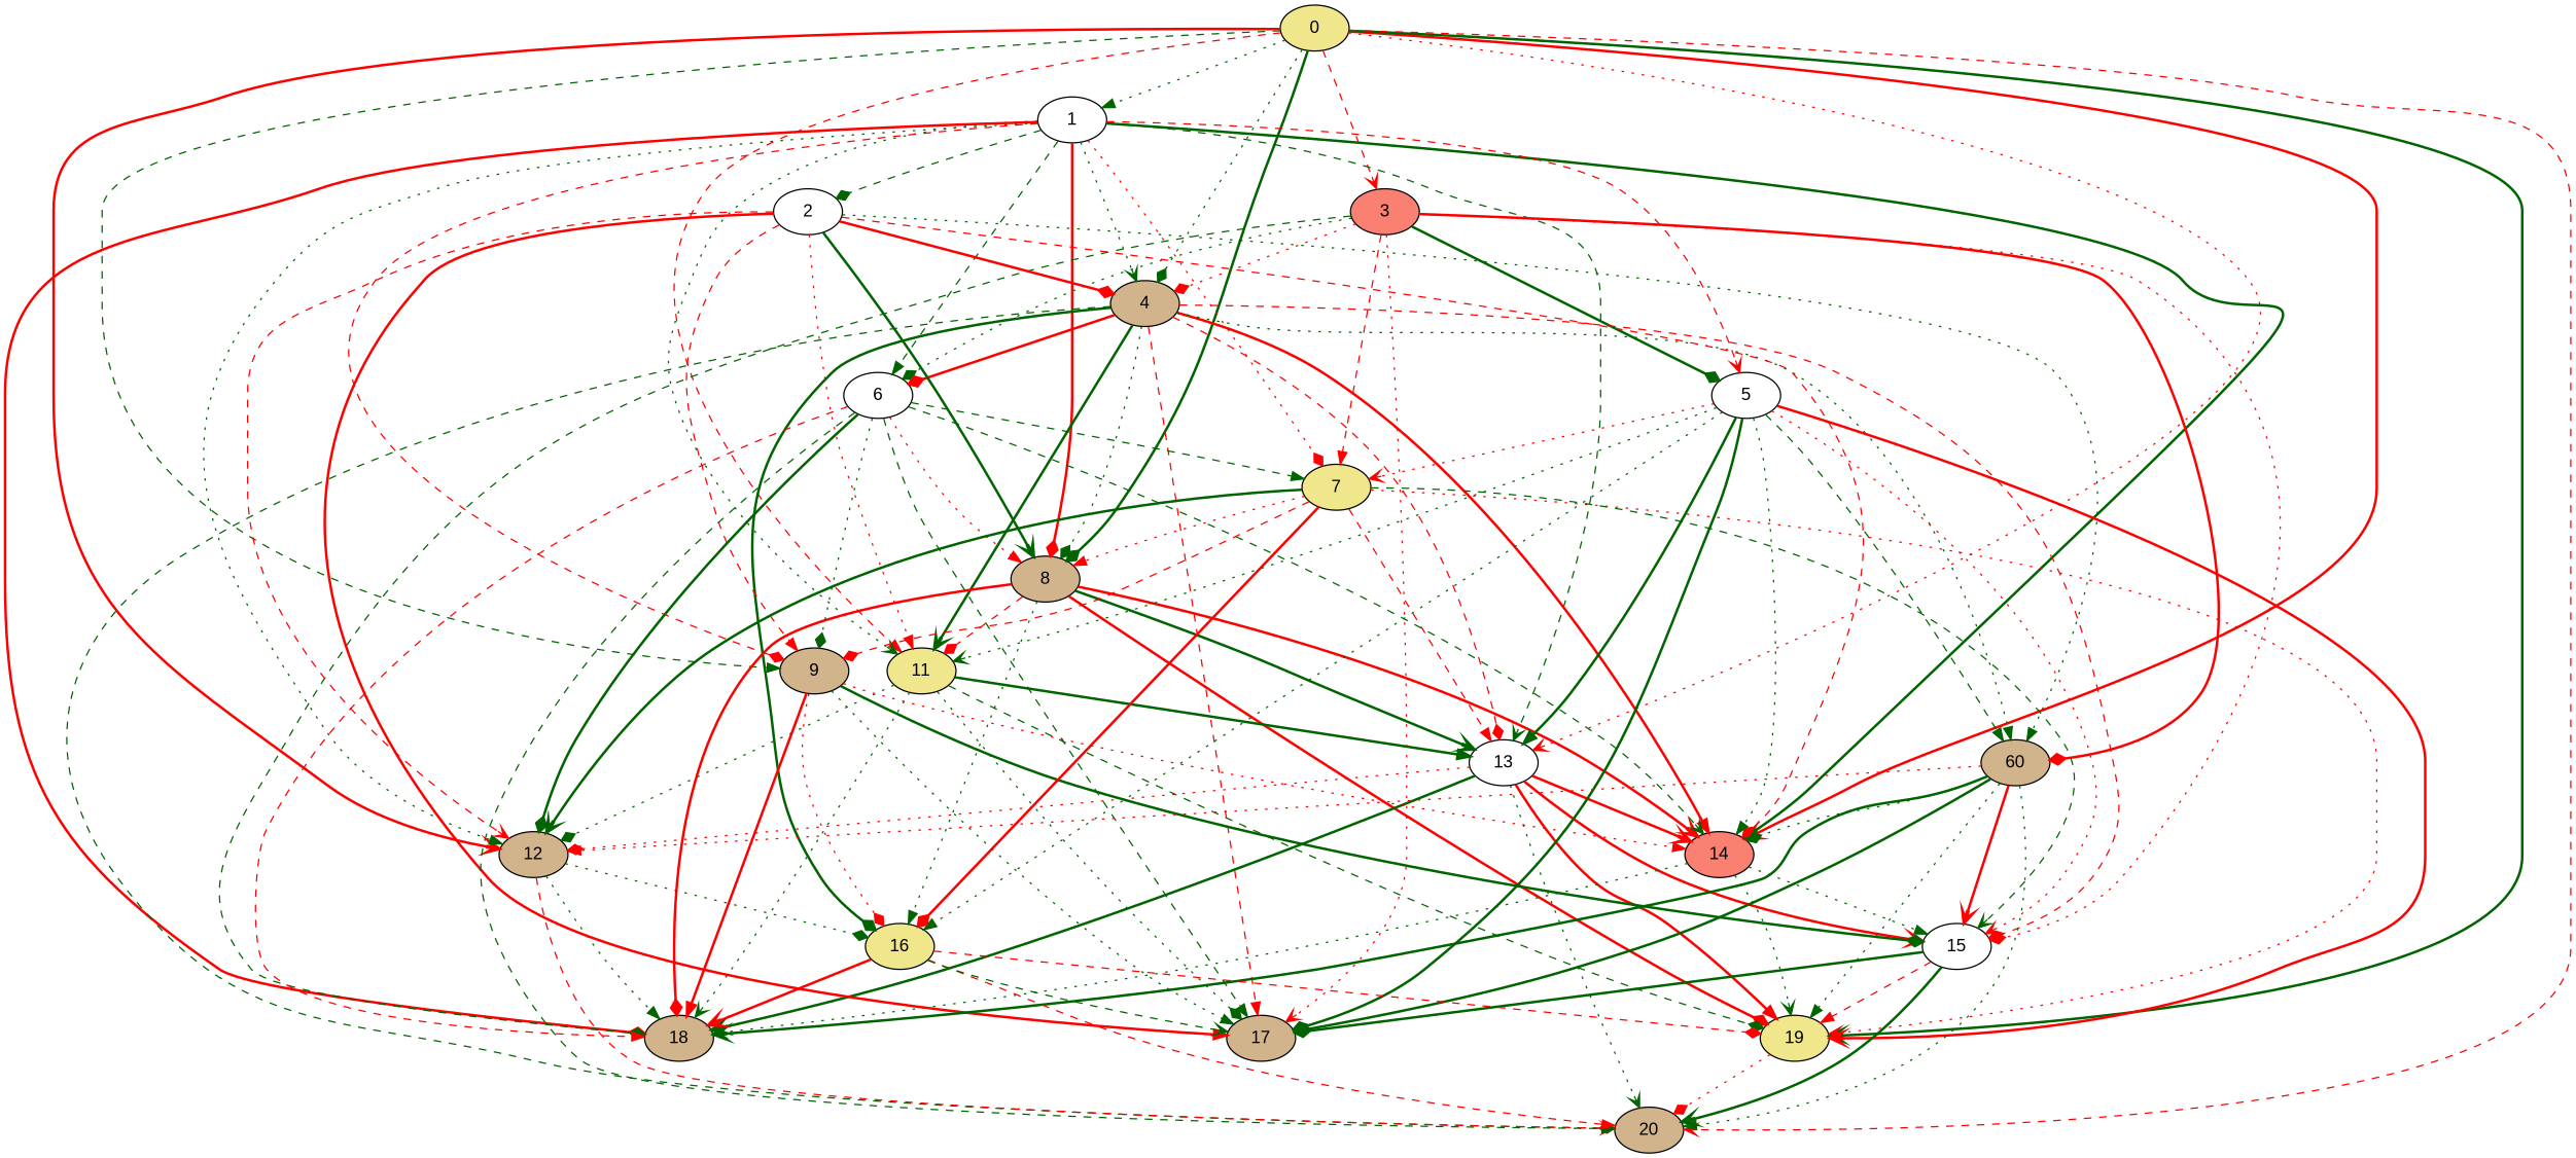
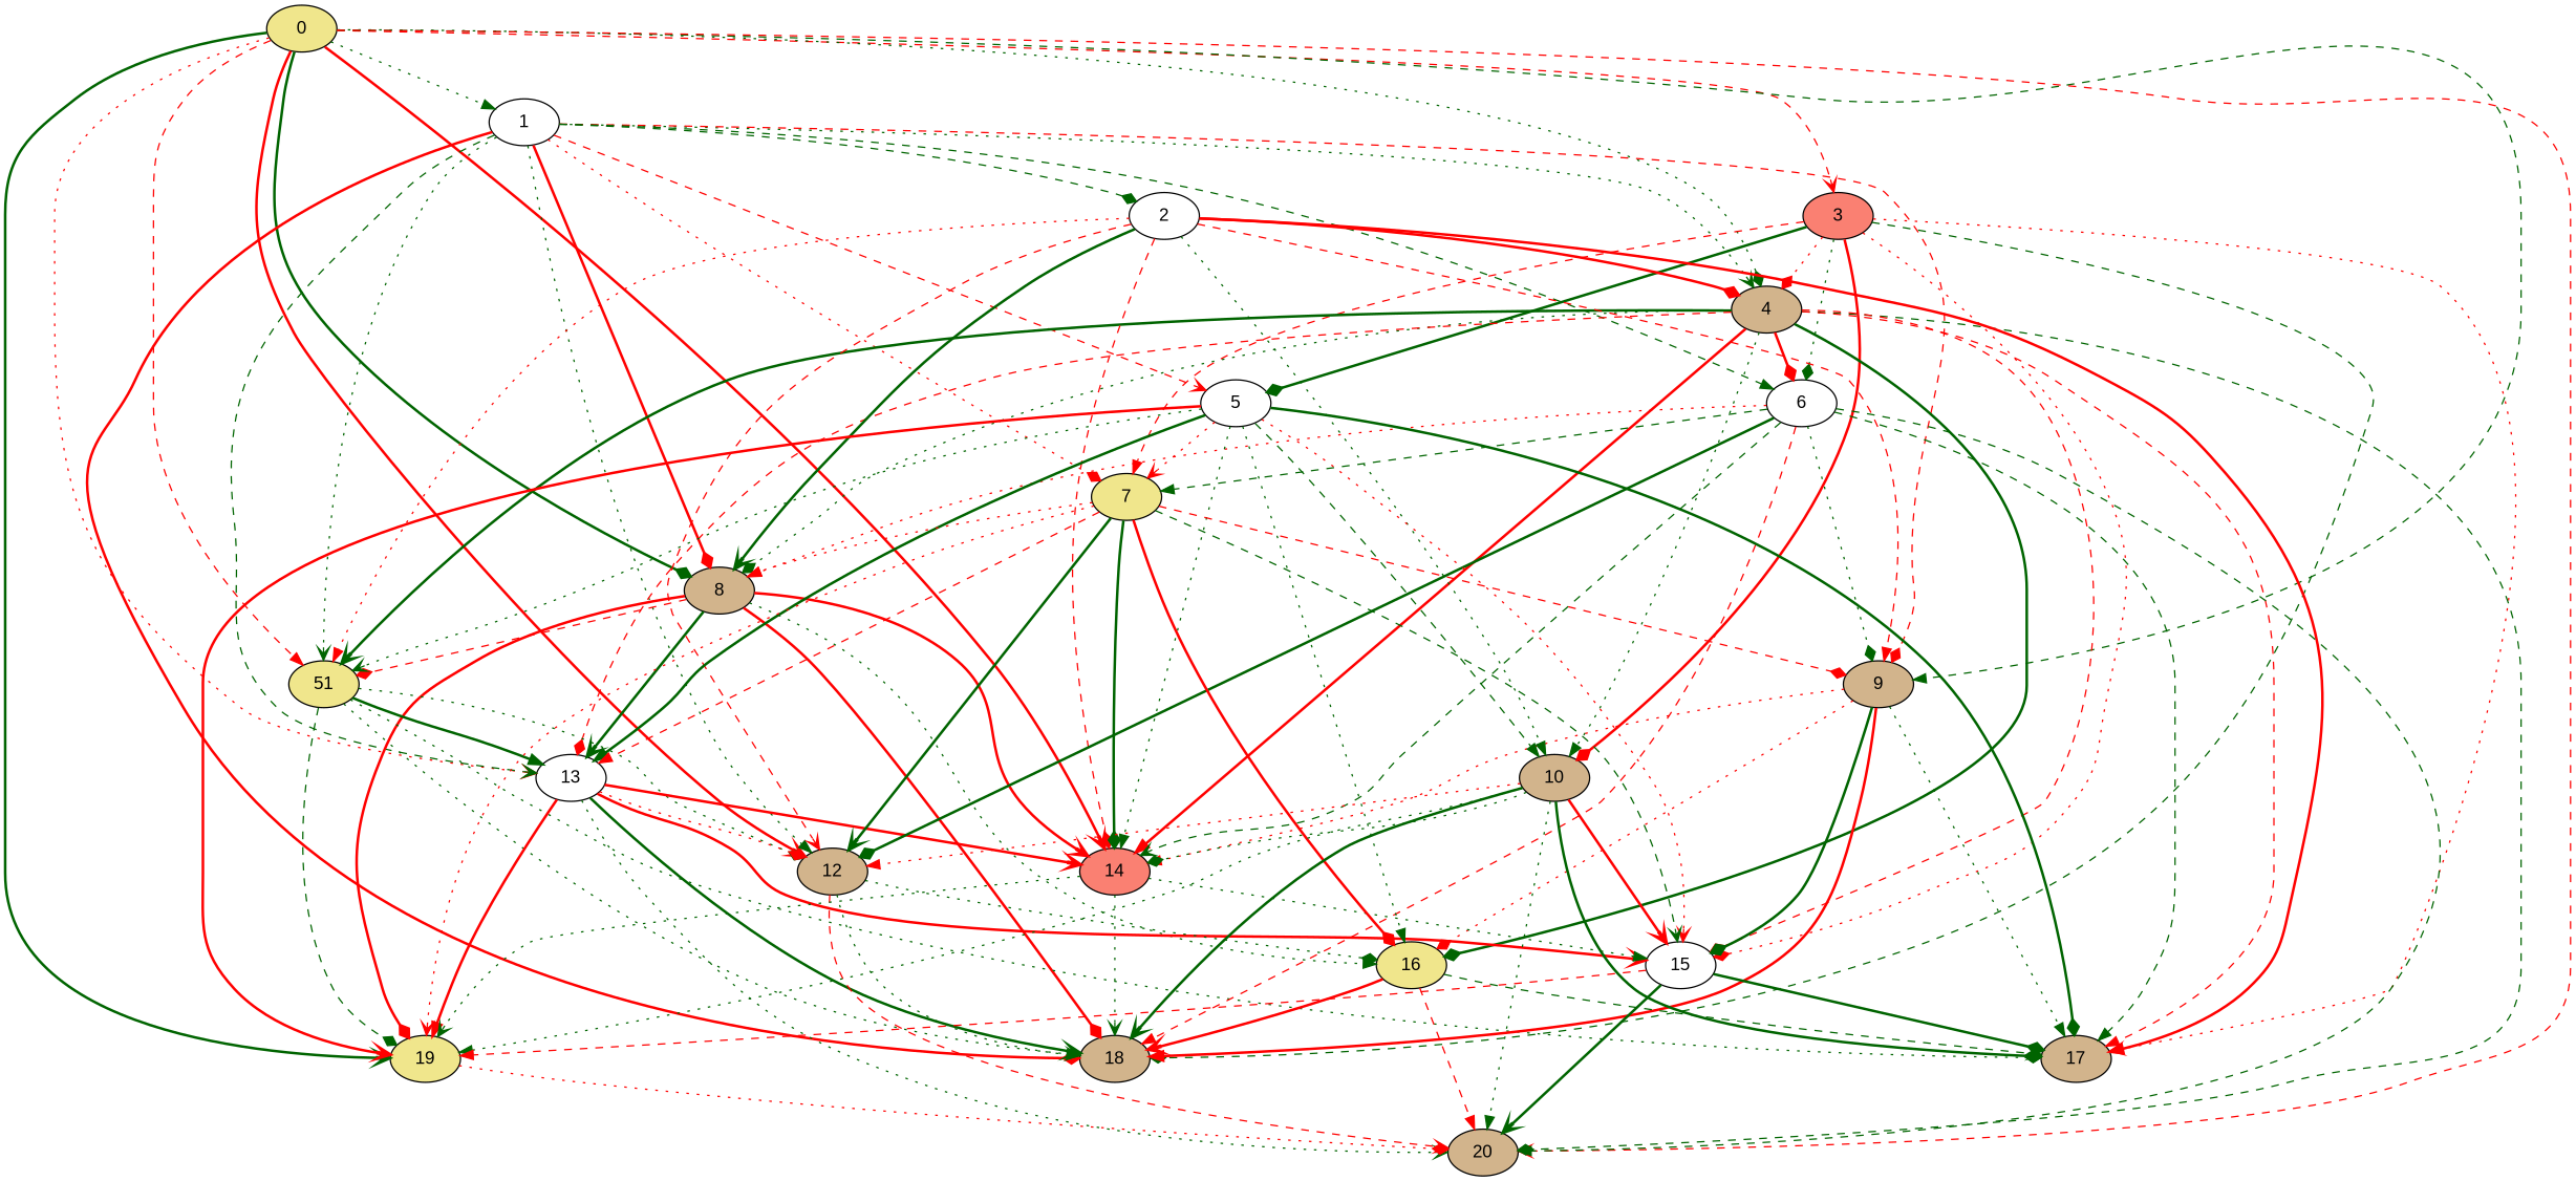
  digraph {
    fontname="Liberation Sans"
    node [Weight=5 fillcolor=tan fontname="Liberation Sans" style=filled]
    edge [Weight=14 arrowhead=diamond color=darkgreen fontname="Liberation Sans" style=dotted]
    0 [Weight=4 fillcolor=khaki]
    1 [fillcolor=white]
    3 [fillcolor=salmon]
    4 [Weight=10]
    8 [Weight=9]
-   11 [Weight=6 fillcolor=khaki]
+   11 [Weight=6 fillcolor=khaki label=51]
    13 [Weight=8 fillcolor=white]
    9 [Weight=6]
    12 [Weight=7]
    14 [Weight=4 fillcolor=salmon]
    19 [fillcolor=khaki]
    20 [Weight=4]
    2 [Weight=3 fillcolor=white]
    6 [Weight=2 fillcolor=white]
    5 [Weight=8 fillcolor=white]
    7 [fillcolor=khaki]
    18 [Weight=8]
-   10 [Weight=3 label=60]
+   10 [Weight=3]
    15 [fillcolor=white]
    17
    16 [fillcolor=khaki]
    0 -> 1 [Weight=13 arrowhead=normal]
    0 -> 3 [Weight=13 arrowhead=vee color=red style=dashed]
    0 -> 4 [Weight=3]
    0 -> 8 [Weight=16 style=bold]
    0 -> 11 [Weight=11 arrowhead=normal color=red style=dashed]
    0 -> 13 [arrowhead=vee color=red]
    0 -> 9 [Weight=5 arrowhead=normal style=dashed]
    0 -> 12 [Weight=11 arrowhead=vee color=red style=bold]
    0 -> 14 [Weight=11 arrowhead=vee color=red style=bold]
    0 -> 19 [Weight=13 arrowhead=vee style=bold]
    0 -> 20 [arrowhead=vee color=red style=dashed]
    1 -> 4 [Weight=11 arrowhead=vee]
    1 -> 8 [color=red style=bold]
    1 -> 11 [arrowhead=vee]
    1 -> 13 [Weight=5 arrowhead=vee style=dashed]
    1 -> 9 [Weight=10 color=red style=dashed]
    1 -> 12 [Weight=16 arrowhead=normal]
    1 -> 2 [Weight=5 style=dashed]
    1 -> 6 [Weight=10 arrowhead=normal style=dashed]
    1 -> 5 [Weight=8 arrowhead=vee color=red style=dashed]
    1 -> 7 [Weight=3 color=red]
    1 -> 18 [Weight=13 color=red style=bold]
    3 -> 4 [Weight=16 color=red]
    3 -> 6 [Weight=6]
    3 -> 5 [Weight=11 style=bold]
    3 -> 7 [Weight=16 arrowhead=normal color=red style=dashed]
    3 -> 18 [Weight=11 style=dashed]
    3 -> 10 [Weight=10 color=red style=bold]
    3 -> 15 [color=red]
    3 -> 17 [Weight=10 arrowhead=vee color=red]
    4 -> 8
    4 -> 11 [Weight=3 arrowhead=vee style=bold]
    4 -> 13 [Weight=8 color=red style=dashed]
    4 -> 14 [Weight=5 arrowhead=normal color=red style=bold]
    4 -> 20 [style=dashed]
    4 -> 6 [Weight=5 color=red style=bold]
    4 -> 10 [Weight=11 arrowhead=normal]
    4 -> 15 [Weight=11 color=red style=dashed]
    4 -> 17 [Weight=13 arrowhead=normal color=red style=dashed]
    4 -> 16 [Weight=5 style=bold]
    8 -> 11 [Weight=16 color=red style=dashed]
    8 -> 13 [Weight=5 arrowhead=vee style=bold]
    8 -> 14 [Weight=11 arrowhead=vee color=red style=bold]
    8 -> 19 [Weight=13 color=red style=bold]
    8 -> 18 [Weight=5 color=red style=bold]
    8 -> 16 [Weight=8 arrowhead=normal]
    11 -> 13 [arrowhead=normal style=bold]
    11 -> 12 [Weight=3]
    11 -> 19 [Weight=6 style=dashed]
    11 -> 18 [Weight=16 arrowhead=vee]
    11 -> 17 [Weight=13]
    13 -> 12 [Weight=11 color=red]
    13 -> 14 [Weight=8 arrowhead=vee color=red style=bold]
    13 -> 19 [Weight=6 arrowhead=normal color=red style=bold]
    13 -> 20 [Weight=6 arrowhead=vee]
    13 -> 18 [Weight=6 arrowhead=vee style=bold]
    13 -> 15 [Weight=8 arrowhead=vee color=red style=bold]
    9 -> 14 [Weight=3 arrowhead=normal color=red]
    9 -> 18 [Weight=16 arrowhead=normal color=red style=bold]
    9 -> 15 [Weight=13 style=bold]
    9 -> 17 [Weight=8 arrowhead=normal]
    9 -> 16 [Weight=6 color=red]
    12 -> 20 [Weight=8 arrowhead=vee color=red style=dashed]
    12 -> 18 [Weight=6 arrowhead=normal]
    12 -> 16 [Weight=3]
    14 -> 19 [Weight=13 arrowhead=vee]
    14 -> 18 [Weight=10 arrowhead=vee]
    14 -> 15 [Weight=16 arrowhead=normal]
    19 -> 20 [Weight=6 color=red]
    2 -> 4 [Weight=11 color=red style=bold]
    2 -> 8 [Weight=10 arrowhead=vee style=bold]
    2 -> 11 [arrowhead=normal color=red]
    2 -> 9 [Weight=11 arrowhead=normal color=red style=dashed]
    2 -> 12 [Weight=10 arrowhead=vee color=red style=dashed]
    2 -> 14 [Weight=5 color=red style=dashed]
    2 -> 10 [Weight=3 arrowhead=normal]
    2 -> 17 [arrowhead=normal color=red style=bold]
    6 -> 8 [Weight=16 arrowhead=normal color=red]
    6 -> 9 [Weight=8]
    6 -> 12 [style=bold]
    6 -> 14 [Weight=11 arrowhead=vee style=dashed]
    6 -> 20 [Weight=3 arrowhead=normal style=dashed]
    6 -> 7 [Weight=16 arrowhead=normal style=dashed]
    6 -> 18 [Weight=5 arrowhead=normal color=red style=dashed]
    6 -> 17 [Weight=11 arrowhead=normal style=dashed]
    5 -> 11 [Weight=6 arrowhead=vee]
    5 -> 13 [Weight=3 arrowhead=normal style=bold]
    5 -> 14 [Weight=3 arrowhead=normal]
    5 -> 19 [Weight=10 arrowhead=vee color=red style=bold]
    5 -> 7 [Weight=8 arrowhead=vee color=red]
    5 -> 10 [arrowhead=normal style=dashed]
    5 -> 15 [Weight=11 arrowhead=vee color=red]
    5 -> 17 [Weight=10 style=bold]
    5 -> 16 [arrowhead=normal]
    7 -> 8 [Weight=10 arrowhead=normal color=red]
    7 -> 13 [Weight=10 arrowhead=normal color=red style=dashed]
    7 -> 9 [Weight=11 color=red style=dashed]
    7 -> 12 [Weight=8 arrowhead=vee style=bold]
-   1 -> 14 [Weight=16 style=bold]
+   7 -> 14 [Weight=16 style=bold]
    7 -> 19 [Weight=13 arrowhead=vee color=red]
    7 -> 15 [Weight=3 arrowhead=vee style=dashed]
    7 -> 16 [color=red style=bold]
    10 -> 12 [Weight=10 arrowhead=normal color=red]
    10 -> 14 [Weight=13]
    10 -> 19 [Weight=16 arrowhead=normal]
    10 -> 20 [Weight=8 arrowhead=normal]
    10 -> 18 [Weight=3 arrowhead=vee style=bold]
    10 -> 15 [Weight=3 arrowhead=vee color=red style=bold]
    10 -> 17 [Weight=10 style=bold]
    15 -> 19 [Weight=8 arrowhead=normal color=red style=dashed]
    15 -> 20 [Weight=13 arrowhead=vee style=bold]
    15 -> 17 [style=bold]
-   16 -> 19 [Weight=5 color=red style=dashed]
    16 -> 20 [Weight=16 arrowhead=normal color=red style=dashed]
    16 -> 18 [arrowhead=vee color=red style=bold]
    16 -> 17 [arrowhead=vee style=dashed]
  }
